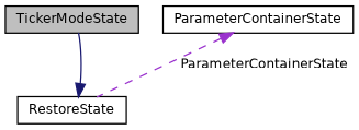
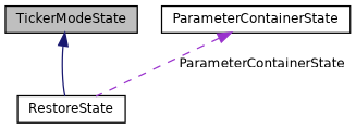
  digraph {
    node [color=black fillcolor=white fontname=Helvetica fontsize=10 shape=record style=filled]
    edge [dir=back fontname=Helvetica fontsize=10 labelfontname=Helvetica labelfontsize=10]
    n1 [fillcolor=grey75 fontcolor=black height=0.2 label=TickerModeState width=0.4]
    n2 [height=0.2 label=RestoreState width=0.4]
    n3 [height=0.2 label=ParameterContainerState width=0.4]
-   n2 -> n1 [color=midnightblue style=solid]
+   n1 -> n2 [color=midnightblue style=solid]
    n3 -> n2 [color=darkorchid3 label=" ParameterContainerState" style=dashed]
  }
